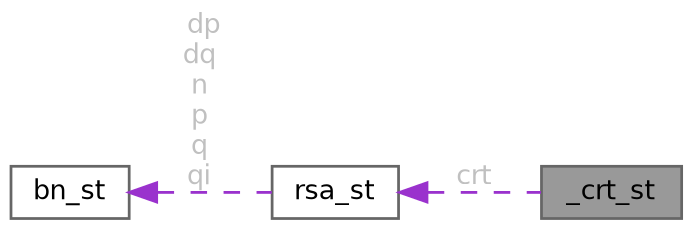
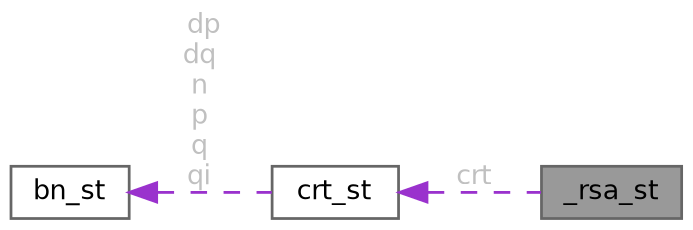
  digraph {
    rankdir=LR
    node [color=gray40 fillcolor=white fontname=Helvetica fontsize=10 shape=box style=filled]
    edge [color=darkorchid3 dir=back fontcolor=grey fontname=Helvetica fontsize=10 labelfontname=Helvetica labelfontsize=10 style=dashed]
-   n1 [fillcolor=grey60 fontcolor=black height=0.2 label=_crt_st width=0.4]
+   n1 [fillcolor=grey60 fontcolor=black height=0.2 label=_rsa_st width=0.4]
    n2 [height=0.2 label=bn_st width=0.4]
-   n3 [height=0.2 label=rsa_st width=0.4]
+   n3 [height=0.2 label=crt_st width=0.4]
    n2 -> n3 [label=" dp\ndq\nn\np\nq\nqi"]
    n3 -> n1 [label=" crt"]
  }
